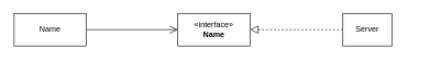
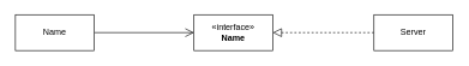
  <mxCell id="0" />
  <mxCell id="1" parent="0" />
  <mxCell id="2" value="&amp;laquo;interface&amp;raquo;&lt;br&gt;&lt;b&gt;Name&lt;/b&gt;" style="html=1;whiteSpace=wrap;" vertex="1" parent="1"><mxGeometry x="269" y="20" width="110" height="50" as="geometry" /></mxCell>
  <mxCell id="3" style="edgeStyle=orthogonalEdgeStyle;rounded=0;orthogonalLoop=1;jettySize=auto;html=1;endArrow=open;endFill=0;strokeWidth=1;endSize=10;" edge="1" parent="1" source="4" target="2"><mxGeometry relative="1" as="geometry" /></mxCell>
  <mxCell id="4" value="Name" style="html=1;whiteSpace=wrap;" vertex="1" parent="1"><mxGeometry x="20" y="20" width="110" height="50" as="geometry" /></mxCell>
  <mxCell id="5" style="edgeStyle=orthogonalEdgeStyle;rounded=0;orthogonalLoop=1;jettySize=auto;html=1;endArrow=block;endFill=0;dashed=1;endSize=10;" edge="1" parent="1" source="6" target="2"><mxGeometry relative="1" as="geometry" /></mxCell>
- <mxCell id="6" value="Server" style="html=1;whiteSpace=wrap;" vertex="1" parent="1"><mxGeometry x="520" y="20" width="75" height="50" as="geometry" /></mxCell>
+ <mxCell id="6" value="Server" style="html=1;whiteSpace=wrap;" vertex="1" parent="1"><mxGeometry x="520" y="20" width="110" height="50" as="geometry" /></mxCell>
